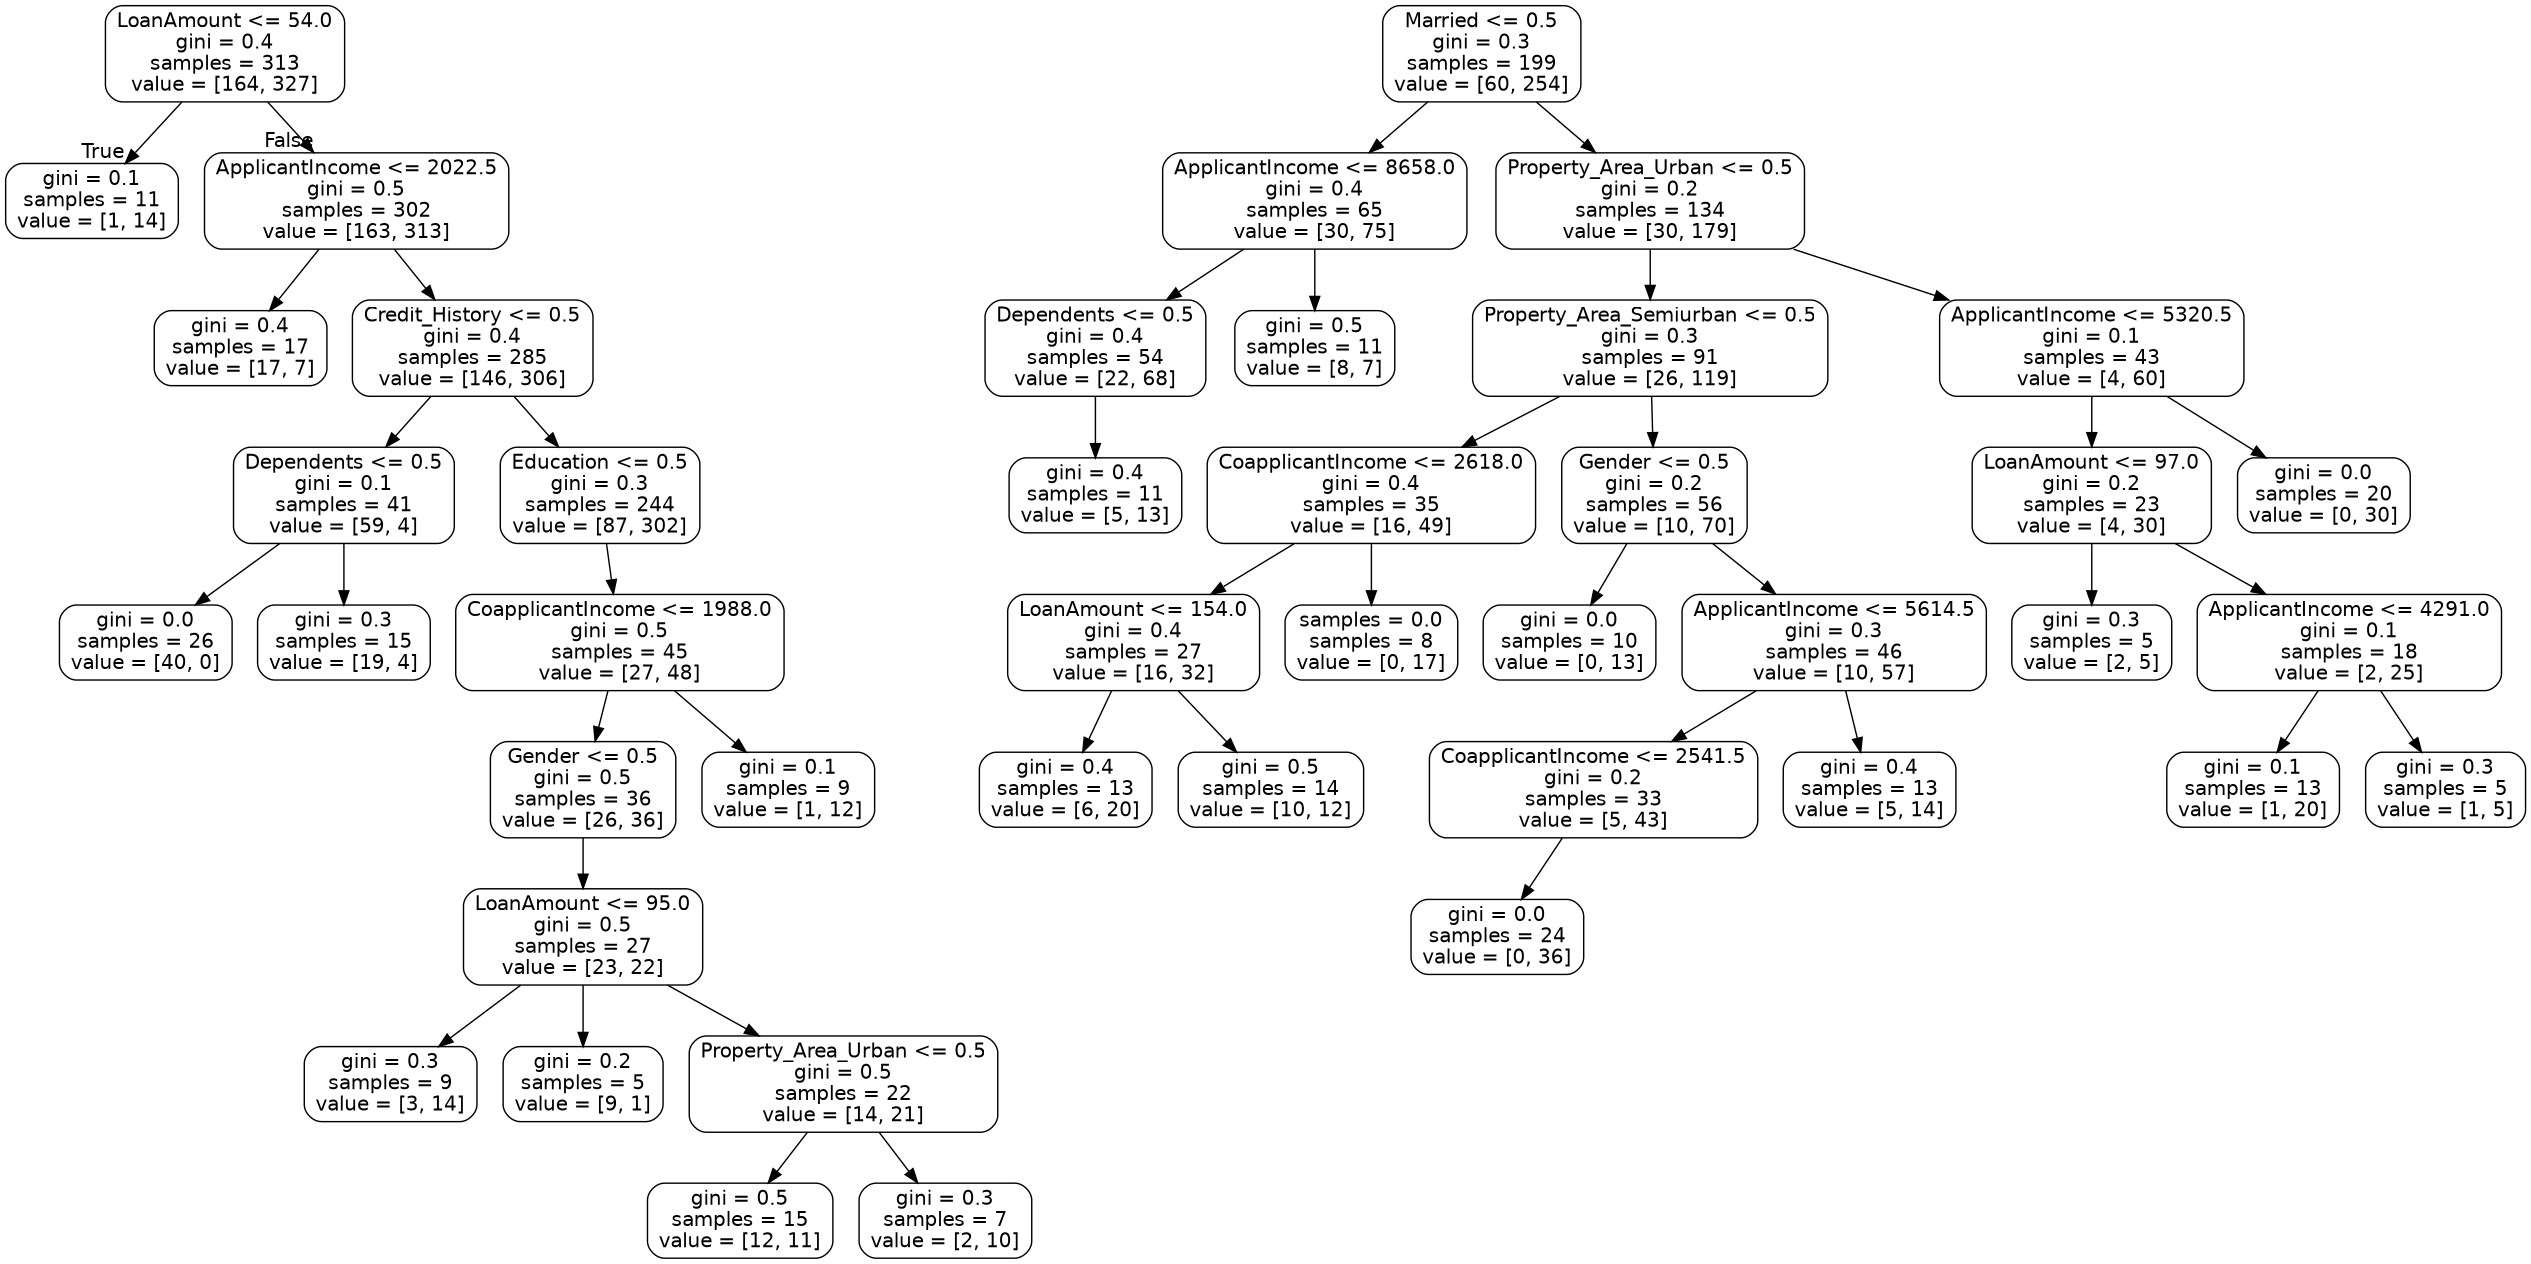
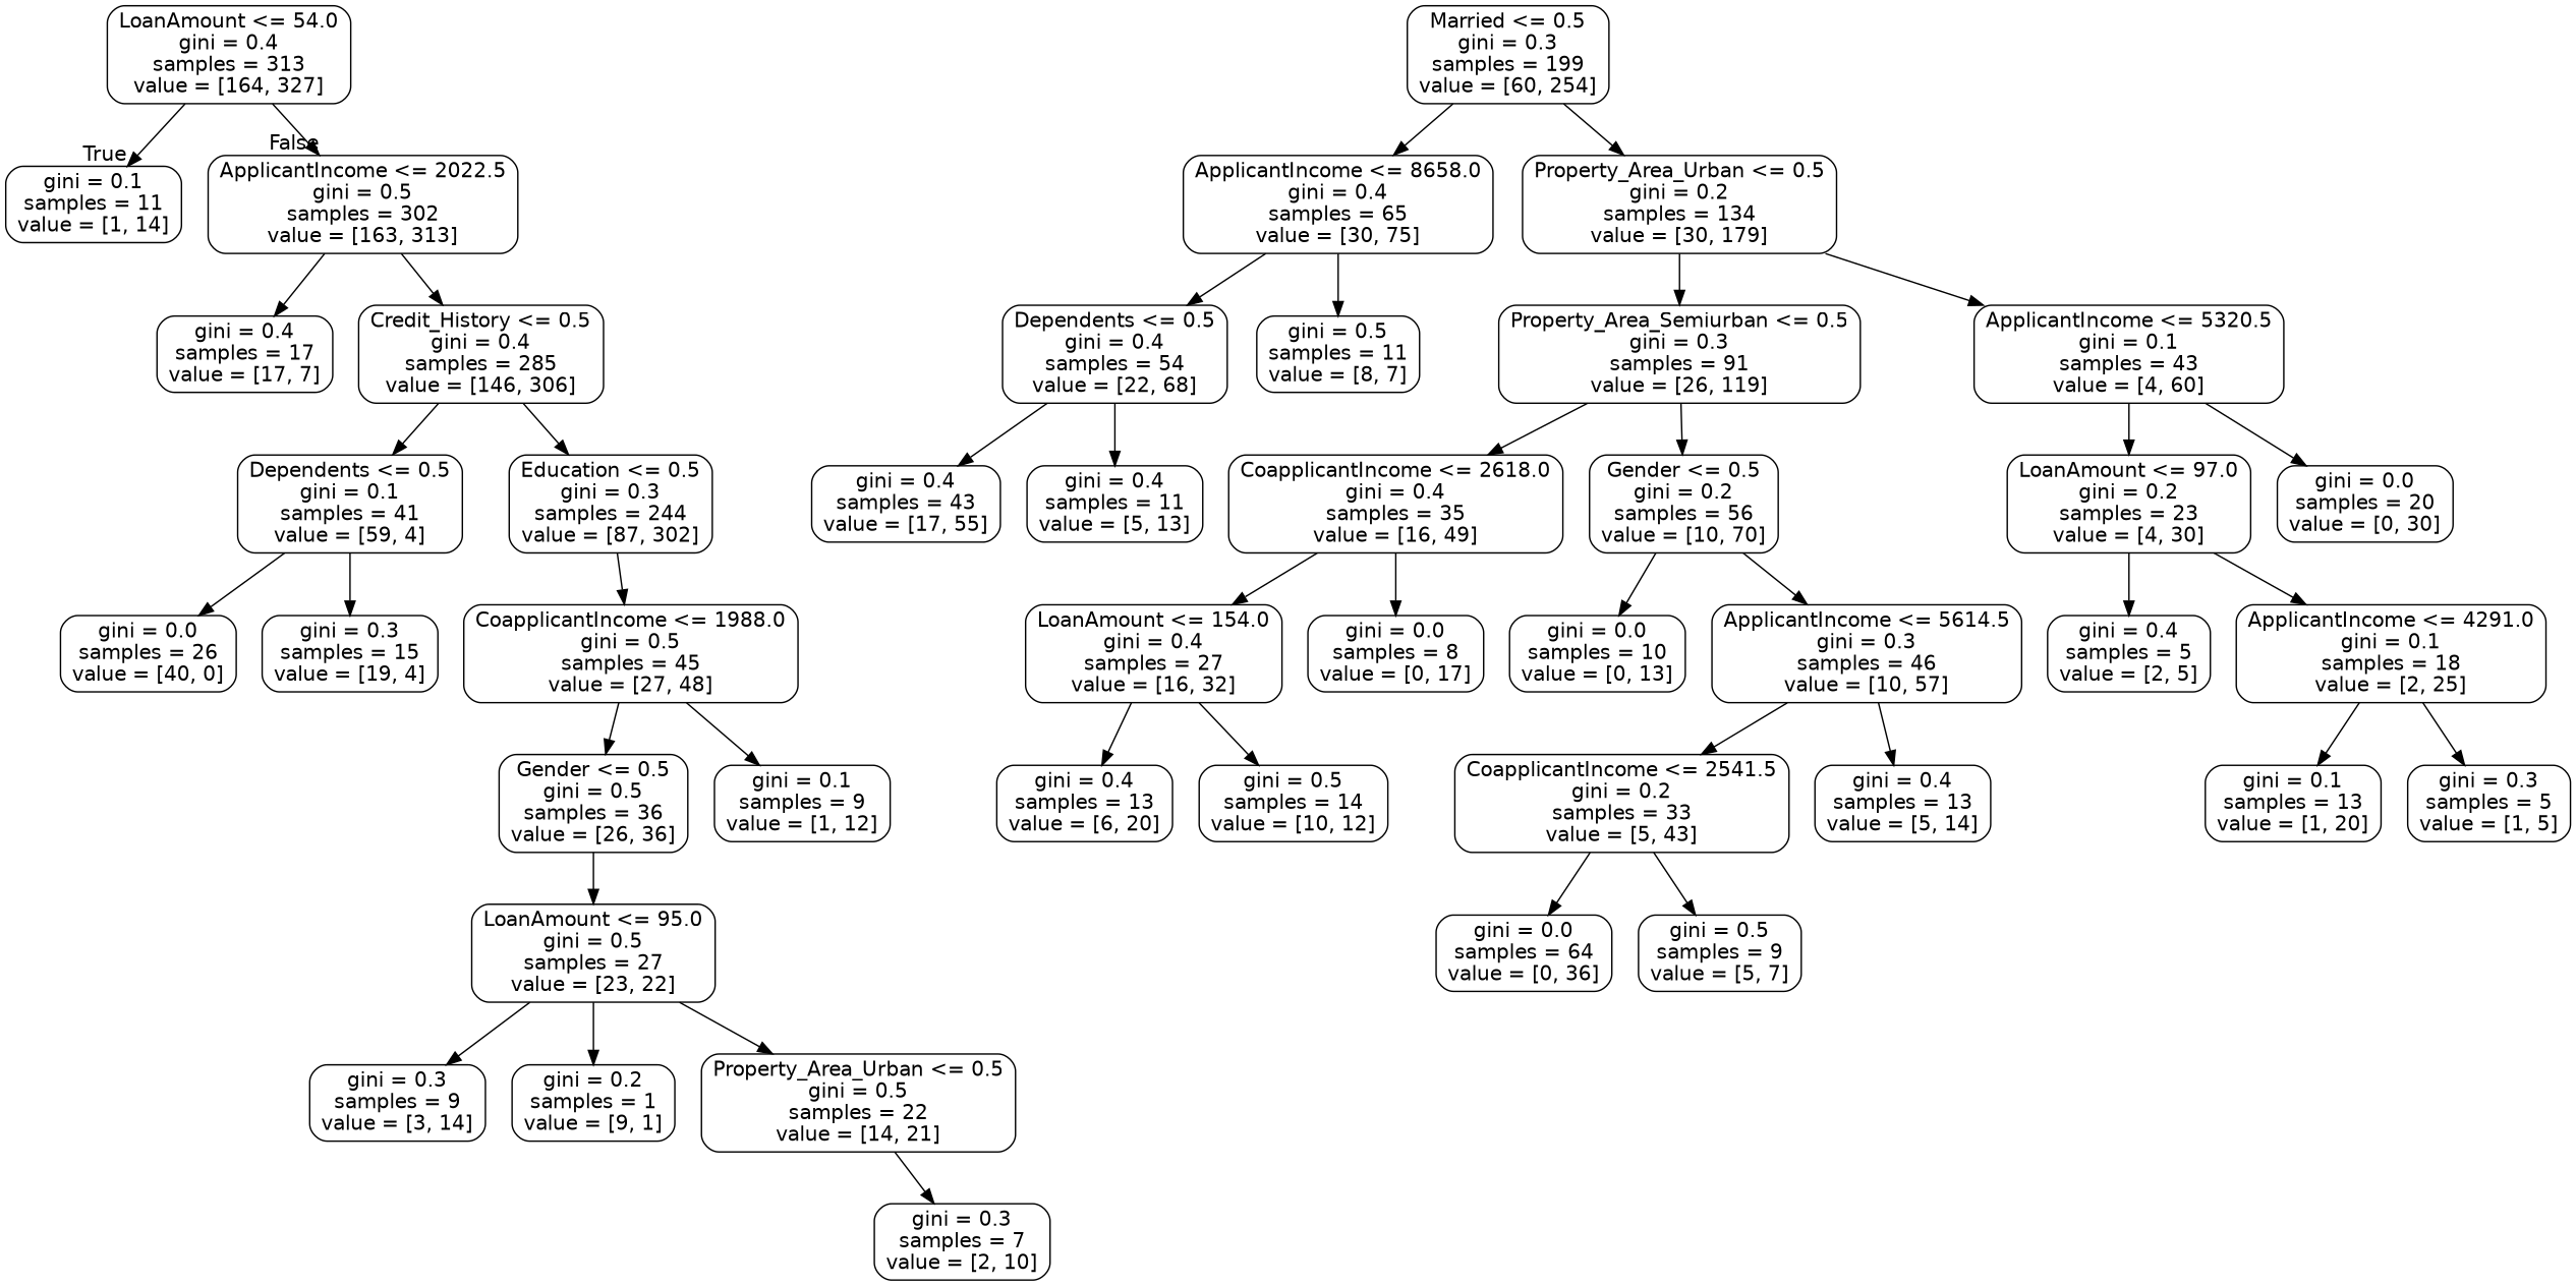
  digraph {
    node [color=black fontname=helvetica shape=box style=rounded]
    edge [fontname=helvetica]
    n1 [label="LoanAmount <= 54.0\ngini = 0.4\nsamples = 313\nvalue = [164, 327]"]
    n2 [label="gini = 0.1\nsamples = 11\nvalue = [1, 14]"]
    n3 [label="ApplicantIncome <= 2022.5\ngini = 0.5\nsamples = 302\nvalue = [163, 313]"]
    n4 [label="gini = 0.4\nsamples = 17\nvalue = [17, 7]"]
    n5 [label="Credit_History <= 0.5\ngini = 0.4\nsamples = 285\nvalue = [146, 306]"]
    n6 [label="Dependents <= 0.5\ngini = 0.1\nsamples = 41\nvalue = [59, 4]"]
    n7 [label="Education <= 0.5\ngini = 0.3\nsamples = 244\nvalue = [87, 302]"]
    n8 [label="gini = 0.0\nsamples = 26\nvalue = [40, 0]"]
    n9 [label="gini = 0.3\nsamples = 15\nvalue = [19, 4]"]
    n10 [label="CoapplicantIncome <= 1988.0\ngini = 0.5\nsamples = 45\nvalue = [27, 48]"]
    n11 [label="Gender <= 0.5\ngini = 0.5\nsamples = 36\nvalue = [26, 36]"]
    n12 [label="gini = 0.1\nsamples = 9\nvalue = [1, 12]"]
    n13 [label="Married <= 0.5\ngini = 0.3\nsamples = 199\nvalue = [60, 254]"]
    n14 [label="ApplicantIncome <= 8658.0\ngini = 0.4\nsamples = 65\nvalue = [30, 75]"]
    n15 [label="Property_Area_Urban <= 0.5\ngini = 0.2\nsamples = 134\nvalue = [30, 179]"]
    n16 [label="LoanAmount <= 95.0\ngini = 0.5\nsamples = 27\nvalue = [23, 22]"]
    n17 [label="gini = 0.3\nsamples = 9\nvalue = [3, 14]"]
-   n18 [label="gini = 0.2\nsamples = 5\nvalue = [9, 1]"]
+   n18 [label="gini = 0.2\nsamples = 1\nvalue = [9, 1]"]
    n19 [label="Property_Area_Urban <= 0.5\ngini = 0.5\nsamples = 22\nvalue = [14, 21]"]
-   n20 [label="gini = 0.5\nsamples = 15\nvalue = [12, 11]"]
    n21 [label="gini = 0.3\nsamples = 7\nvalue = [2, 10]"]
    n22 [label="Dependents <= 0.5\ngini = 0.4\nsamples = 54\nvalue = [22, 68]"]
    n23 [label="gini = 0.5\nsamples = 11\nvalue = [8, 7]"]
    n24 [label="Property_Area_Semiurban <= 0.5\ngini = 0.3\nsamples = 91\nvalue = [26, 119]"]
    n25 [label="ApplicantIncome <= 5320.5\ngini = 0.1\nsamples = 43\nvalue = [4, 60]"]
+   n26 [label="gini = 0.4\nsamples = 43\nvalue = [17, 55]"]
    n27 [label="gini = 0.4\nsamples = 11\nvalue = [5, 13]"]
    n28 [label="CoapplicantIncome <= 2618.0\ngini = 0.4\nsamples = 35\nvalue = [16, 49]"]
    n29 [label="Gender <= 0.5\ngini = 0.2\nsamples = 56\nvalue = [10, 70]"]
    n30 [label="LoanAmount <= 97.0\ngini = 0.2\nsamples = 23\nvalue = [4, 30]"]
    n31 [label="gini = 0.0\nsamples = 20\nvalue = [0, 30]"]
    n32 [label="LoanAmount <= 154.0\ngini = 0.4\nsamples = 27\nvalue = [16, 32]"]
-   n33 [label="samples = 0.0\nsamples = 8\nvalue = [0, 17]"]
+   n33 [label="gini = 0.0\nsamples = 8\nvalue = [0, 17]"]
    n34 [label="gini = 0.0\nsamples = 10\nvalue = [0, 13]"]
    n35 [label="ApplicantIncome <= 5614.5\ngini = 0.3\nsamples = 46\nvalue = [10, 57]"]
    n36 [label="gini = 0.4\nsamples = 13\nvalue = [6, 20]"]
    n37 [label="gini = 0.5\nsamples = 14\nvalue = [10, 12]"]
    n38 [label="CoapplicantIncome <= 2541.5\ngini = 0.2\nsamples = 33\nvalue = [5, 43]"]
    n39 [label="gini = 0.4\nsamples = 13\nvalue = [5, 14]"]
-   n40 [label="gini = 0.0\nsamples = 24\nvalue = [0, 36]"]
-   n42 [label="gini = 0.3\nsamples = 5\nvalue = [2, 5]"]
+   n40 [label="gini = 0.0\nsamples = 64\nvalue = [0, 36]"]
+   n41 [label="gini = 0.5\nsamples = 9\nvalue = [5, 7]"]
+   n42 [label="gini = 0.4\nsamples = 5\nvalue = [2, 5]"]
    n43 [label="ApplicantIncome <= 4291.0\ngini = 0.1\nsamples = 18\nvalue = [2, 25]"]
    n44 [label="gini = 0.1\nsamples = 13\nvalue = [1, 20]"]
    n45 [label="gini = 0.3\nsamples = 5\nvalue = [1, 5]"]
    n1 -> n2 [headlabel=True labelangle=45 labeldistance=2.5]
    n1 -> n3 [headlabel=False labelangle=-45 labeldistance=2.5]
    n3 -> n4
    n3 -> n5
    n5 -> n6
    n5 -> n7
    n6 -> n8
    n6 -> n9
    n7 -> n10
    n10 -> n11
    n10 -> n12
    n11 -> n16
    n13 -> n14
    n13 -> n15
    n14 -> n22
    n14 -> n23
    n15 -> n24
    n15 -> n25
    n16 -> n17
    n16 -> n18
    n16 -> n19
-   n19 -> n20
    n19 -> n21
+   n22 -> n26
    n22 -> n27
    n24 -> n28
    n24 -> n29
    n25 -> n30
    n25 -> n31
    n28 -> n32
    n28 -> n33
    n29 -> n34
    n29 -> n35
    n30 -> n42
    n30 -> n43
    n32 -> n36
    n32 -> n37
    n35 -> n38
    n35 -> n39
    n38 -> n40
+   n38 -> n41
    n43 -> n44
    n43 -> n45
  }
